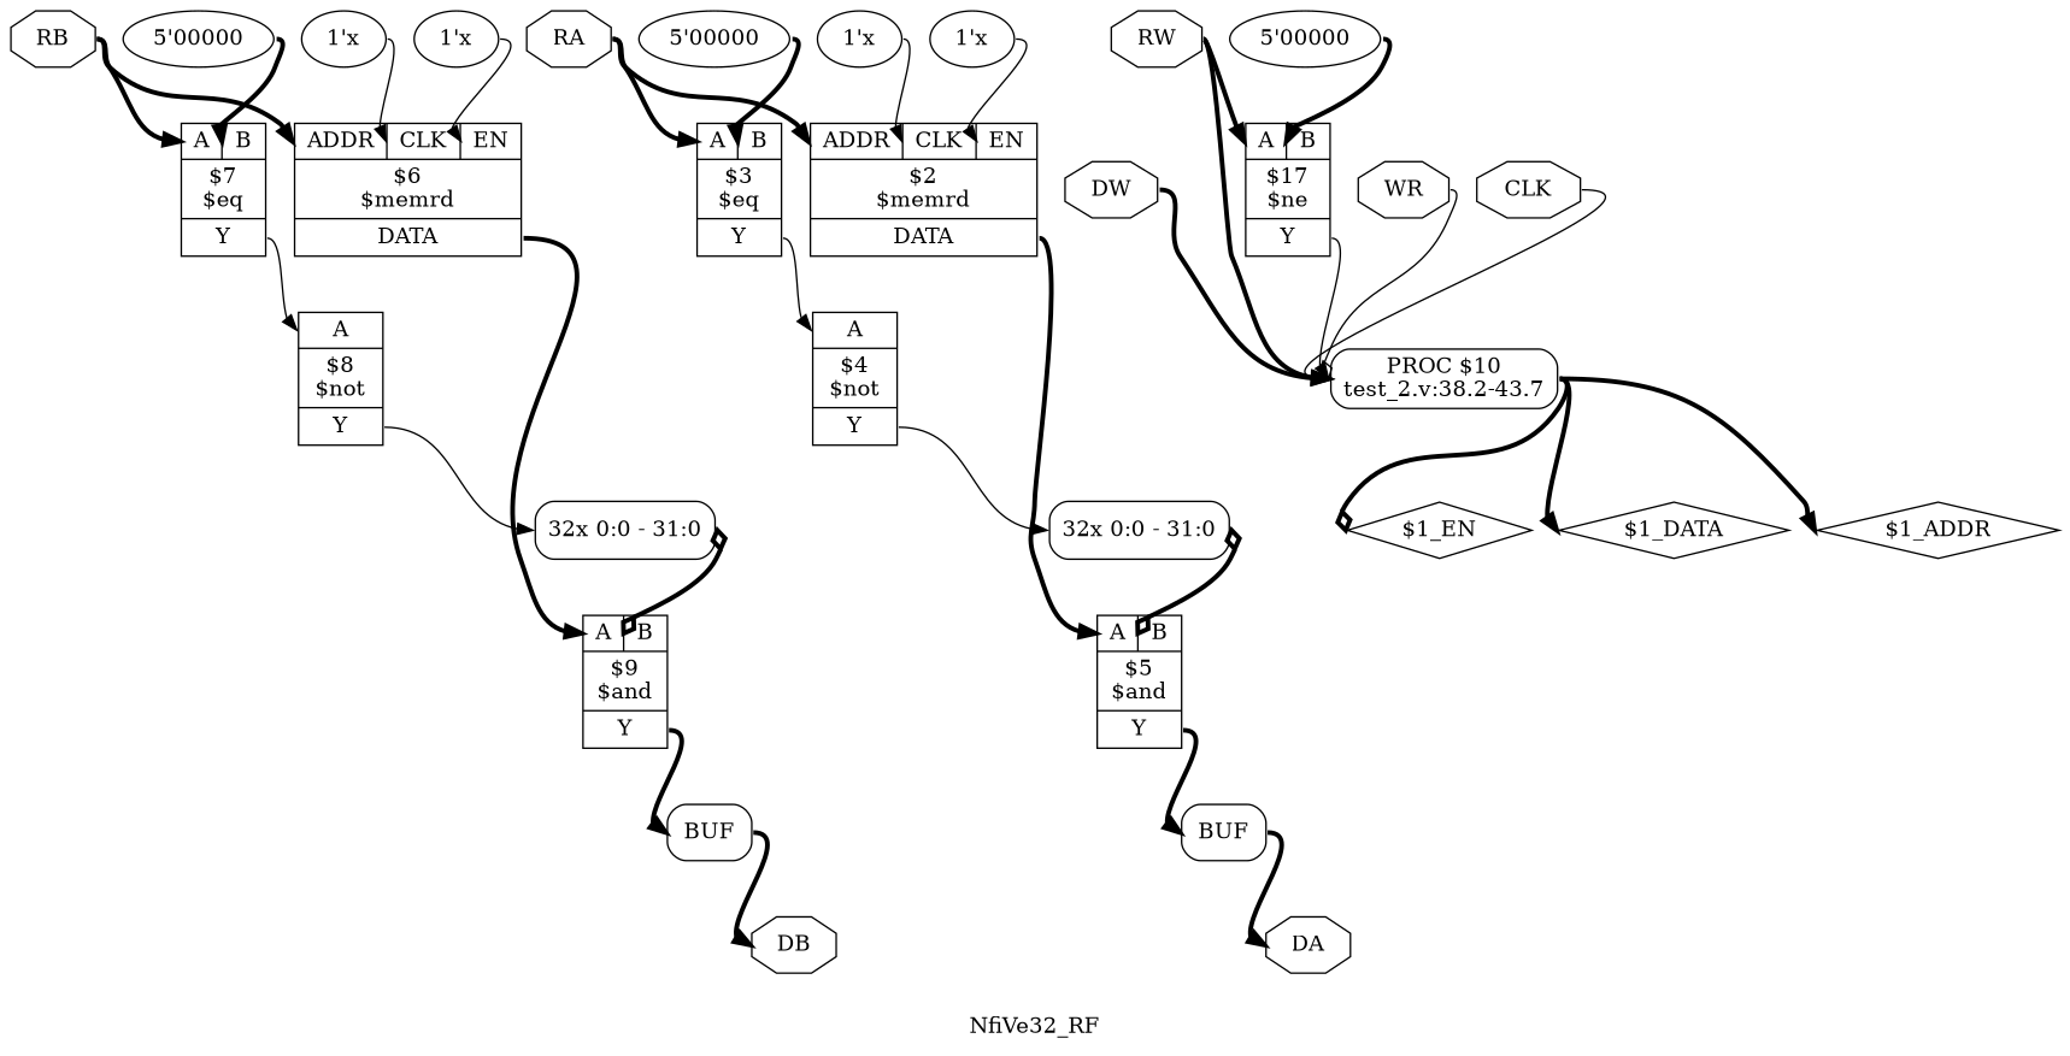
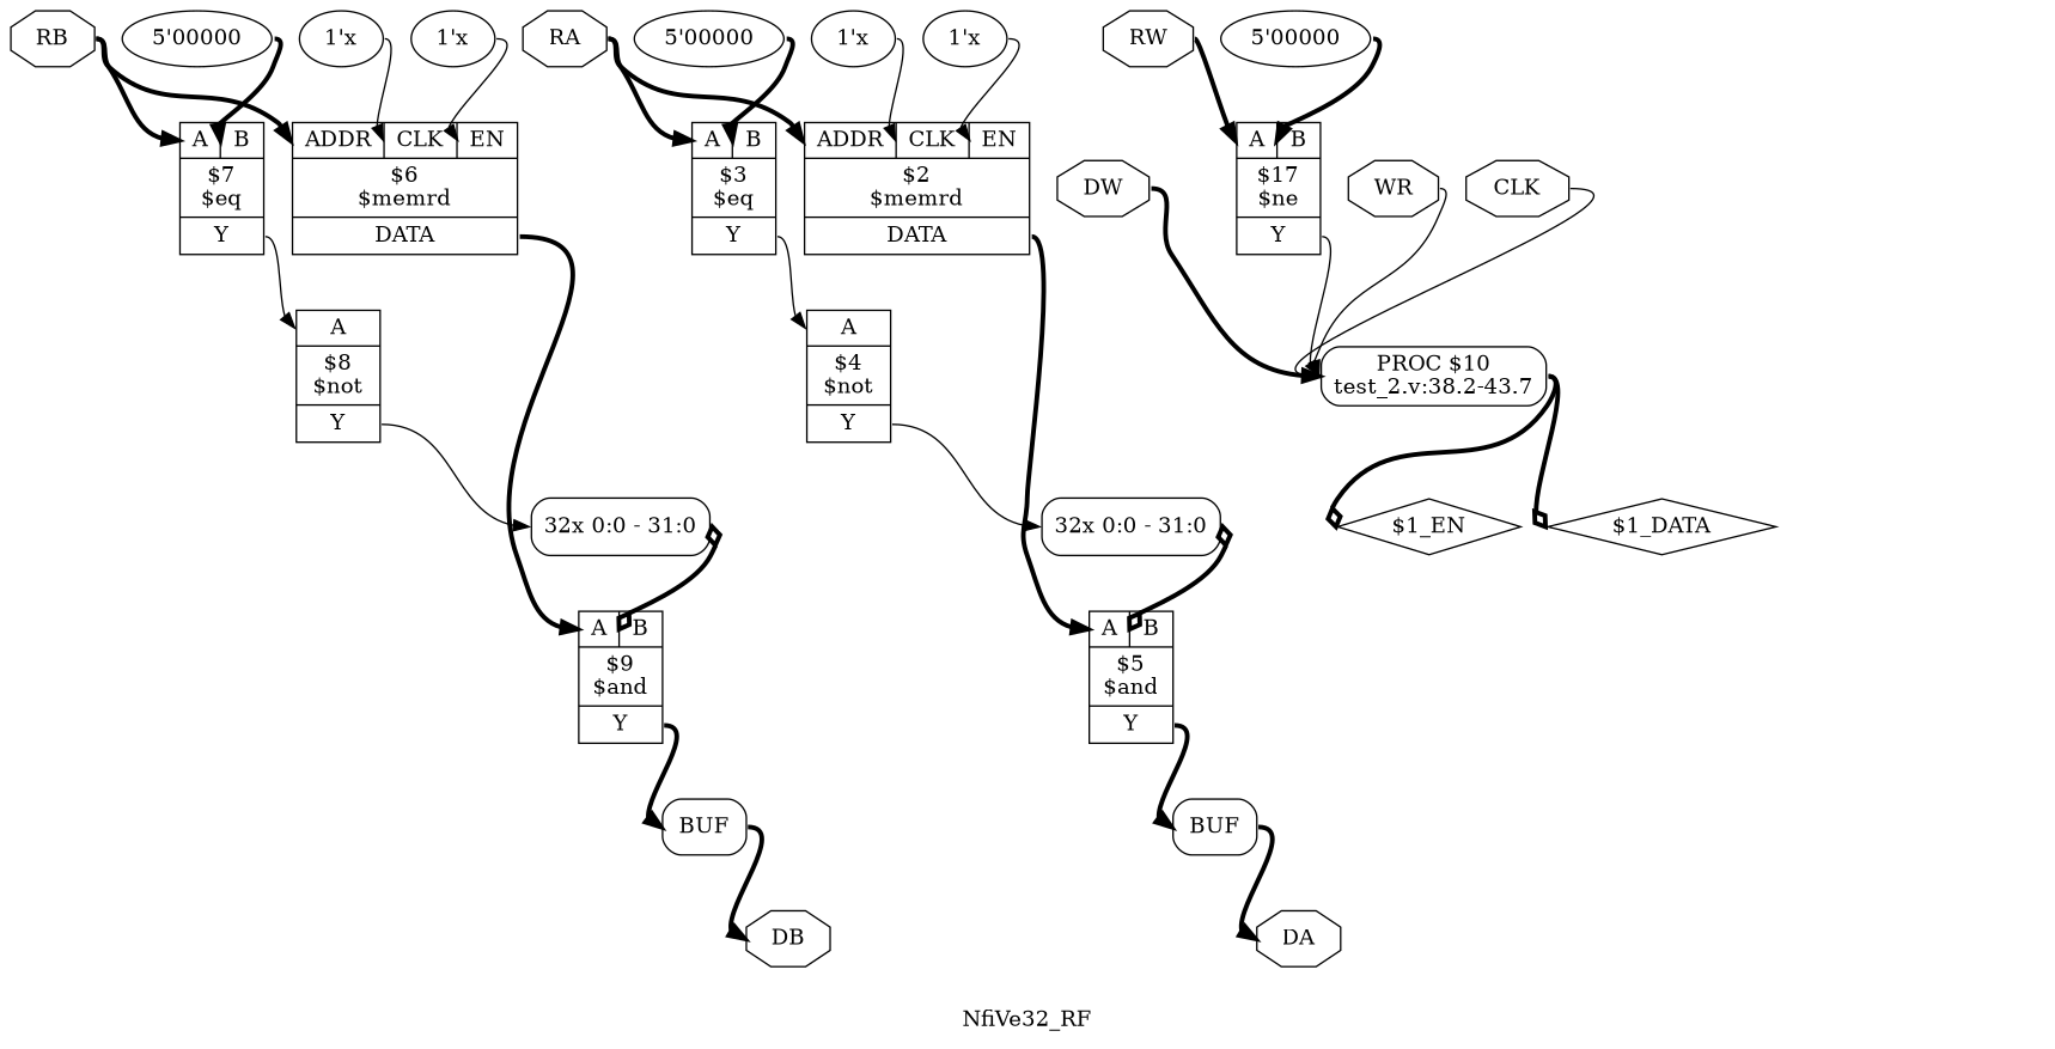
  digraph {
    label=NfiVe32_RF
    rankdir=TB
    remincross=true
    node [shape=record]
    edge [color=black headport=w style="setlinewidth(3)" tailport=e]
    n1 [color=black fontcolor=black label=DB shape=octagon]
    n2 [color=black fontcolor=black label=DA shape=octagon]
    n3 [color=black fontcolor=black label=DW shape=octagon]
    n4 [label="PROC $10\ntest_2.v:38.2-43.7" shape=box style=rounded]
    n5 [label="$1_EN" shape=diamond]
    n6 [label="$1_DATA" shape=diamond]
-   n7 [label="$1_ADDR" shape=diamond]
    n8 [color=black fontcolor=black label=RW shape=octagon]
    n9 [label="{{<p30> A|<p31> B}|$17\n$ne|{<p32> Y}}"]
    n10 [color=black fontcolor=black label=RB shape=octagon]
    n11 [label="{{<p30> A|<p31> B}|$7\n$eq|{<p32> Y}}"]
    n12 [label="{{<p37> ADDR|<p38> CLK|<p39> EN}|$6\n$memrd|{<p40> DATA}}"]
    n13 [label="{{<p30> A}|$8\n$not|{<p32> Y}}"]
    n14 [label="{{<p30> A|<p31> B}|$9\n$and|{<p32> Y}}"]
    n15 [color=black fontcolor=black label=RA shape=octagon]
    n16 [label="{{<p30> A|<p31> B}|$3\n$eq|{<p32> Y}}"]
    n17 [label="{{<p37> ADDR|<p38> CLK|<p39> EN}|$2\n$memrd|{<p40> DATA}}"]
    n18 [label="{{<p30> A}|$4\n$not|{<p32> Y}}"]
    n19 [label="{{<p30> A|<p31> B}|$5\n$and|{<p32> Y}}"]
    n20 [color=black fontcolor=black label=WR shape=octagon]
    n21 [color=black fontcolor=black label=CLK shape=octagon]
    n22 [label="5'00000" shape=""]
    n23 [label=BUF shape=box style=rounded]
    n24 [label="<s31> 32x 0:0 - 31:0 " style=rounded]
    n25 [label="5'00000" shape=""]
    n26 [label="1'x" shape=""]
    n27 [label="1'x" shape=""]
    n28 [label=BUF shape=box style=rounded]
    n29 [label="<s31> 32x 0:0 - 31:0 " style=rounded]
    n30 [label="5'00000" shape=""]
    n31 [label="1'x" shape=""]
    n32 [label="1'x" shape=""]
    n3 -> n4
    n4 -> n5 [arrowhead=odiamond]
-   n4 -> n6
-   n4 -> n7
-   n8 -> n4
+   n4 -> n6 [arrowhead=odiamond]
    n8 -> n9 [headport="p30:w"]
    n9 -> n4 [tailport="p32:e" style=""]
    n10 -> n11 [headport="p30:w"]
    n10 -> n12 [headport="p37:w"]
    n11 -> n13 [headport="p30:w" tailport="p32:e" style=""]
    n12 -> n14 [headport="p30:w" tailport="p40:e"]
    n13 -> n24 [headport="s31:w" tailport="p32:e" style=""]
    n14 -> n23 [headport="w:w" tailport="p32:e"]
    n15 -> n16 [headport="p30:w"]
    n15 -> n17 [headport="p37:w"]
    n16 -> n18 [headport="p30:w" tailport="p32:e" style=""]
    n17 -> n19 [headport="p30:w" tailport="p40:e"]
    n18 -> n29 [headport="s31:w" tailport="p32:e" style=""]
    n19 -> n28 [headport="w:w" tailport="p32:e"]
-   n20 -> n4 [arrowhead=odiamond style=""]
+   n20 -> n4 [style=""]
    n21 -> n4 [style=""]
    n22 -> n9 [headport="p31:w"]
    n23 -> n1 [tailport="e:e"]
    n24 -> n14 [arrowhead=odiamond arrowtail=odiamond dir=both headport="p31:w"]
    n25 -> n11 [headport="p31:w"]
    n26 -> n12 [headport="p39:w" style=""]
    n27 -> n12 [headport="p38:w" style=""]
    n28 -> n2 [tailport="e:e"]
    n29 -> n19 [arrowhead=odiamond arrowtail=odiamond dir=both headport="p31:w"]
    n30 -> n16 [headport="p31:w"]
    n31 -> n17 [headport="p39:w" style=""]
    n32 -> n17 [headport="p38:w" style=""]
  }
